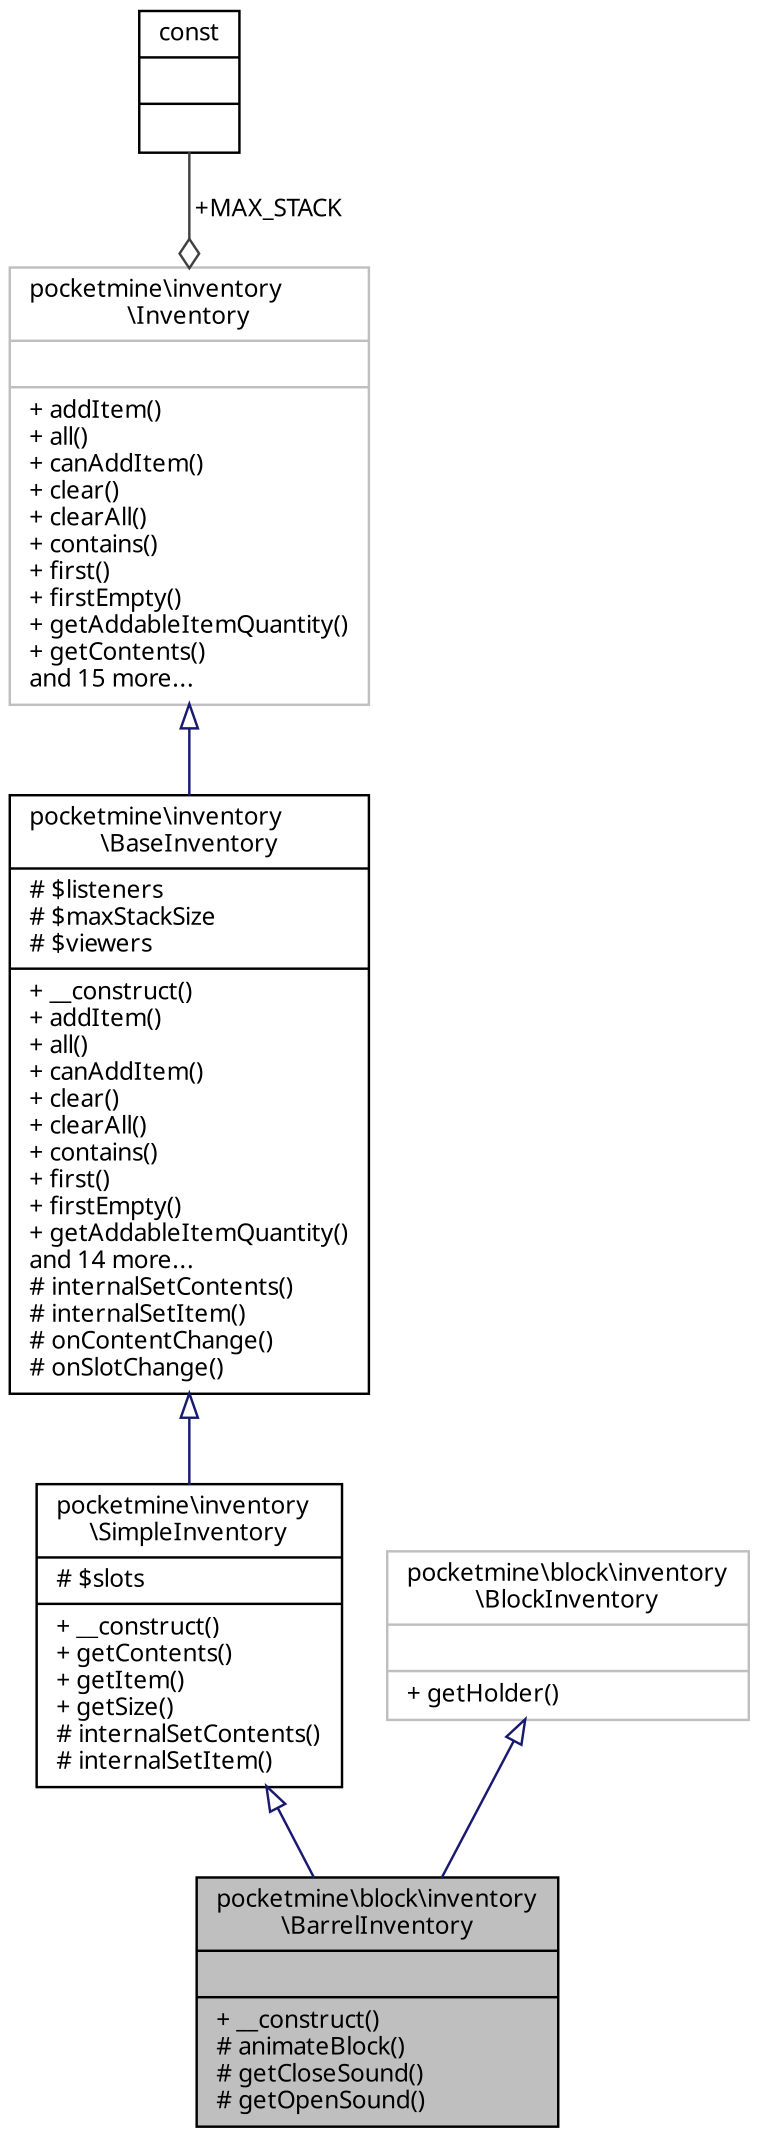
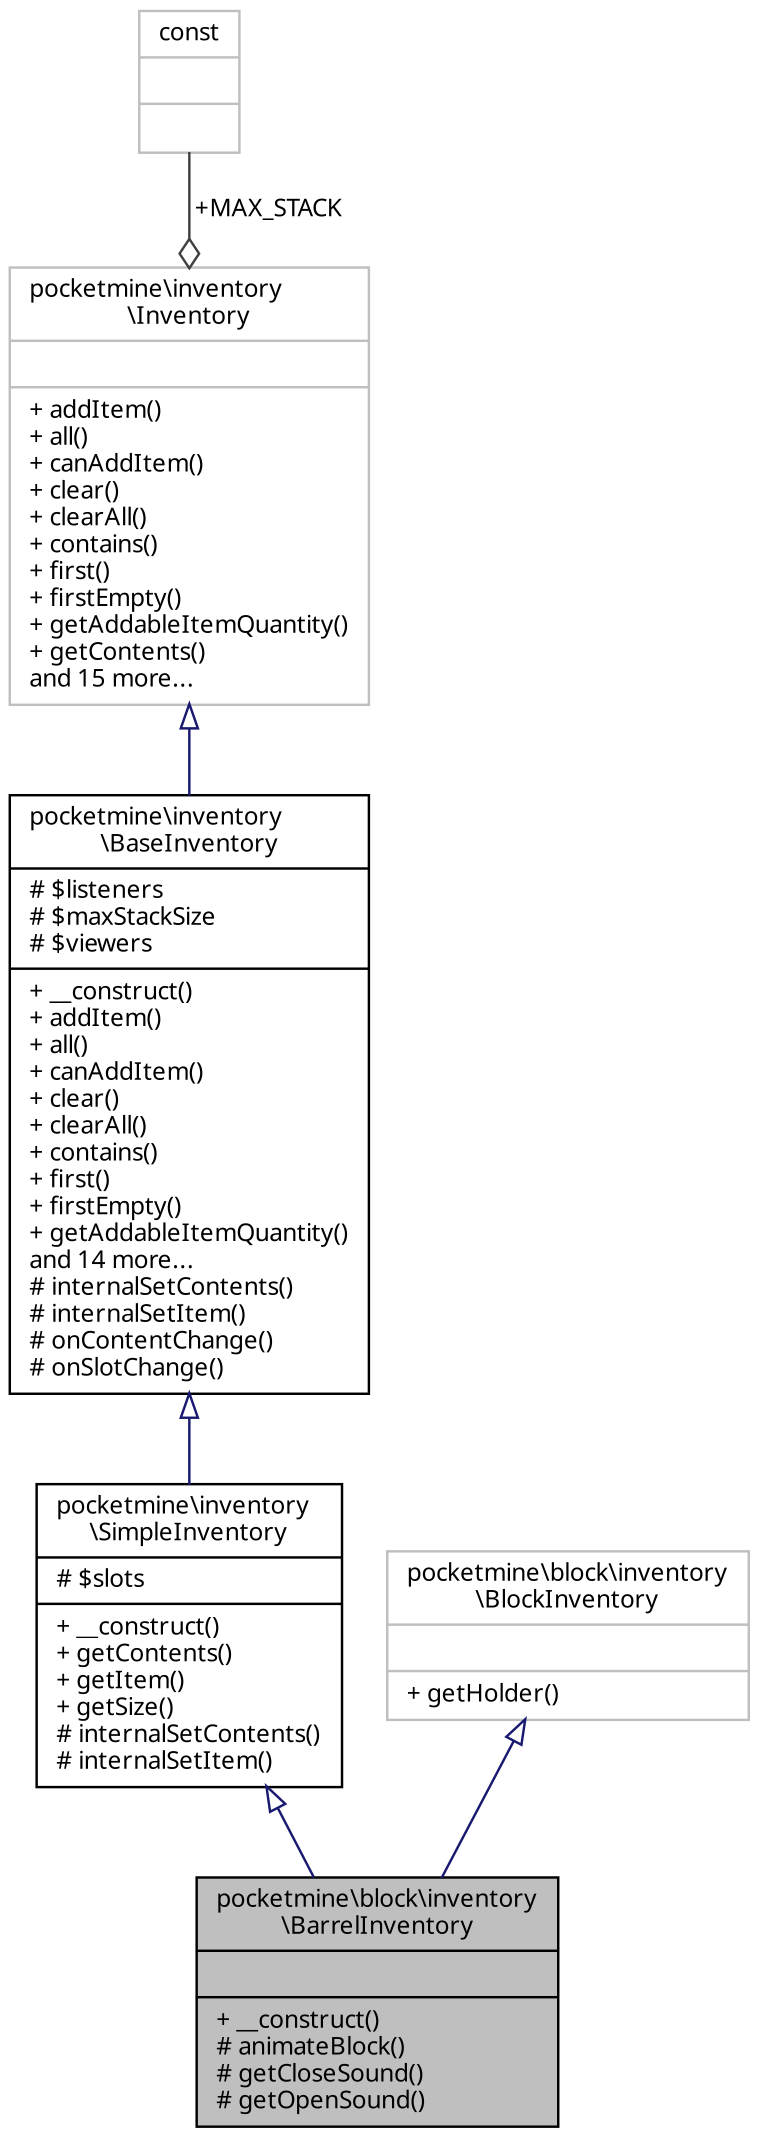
  digraph {
    fontname="Noto Sans"
    node [color=black fillcolor=white fontname="Noto Sans" fontsize=10 shape=record style=filled]
    edge [arrowtail=onormal color=midnightblue dir=back fontname="Noto Sans" fontsize=10 labelfontname=Helvetica labelfontsize=10 style=solid]
    n1 [fillcolor=grey75 fontcolor=black height=0.2 label="{pocketmine\\block\\inventory\l\\BarrelInventory\n||+ __construct()\l# animateBlock()\l# getCloseSound()\l# getOpenSound()\l}" width=0.4]
    n2 [height=0.2 label="{pocketmine\\inventory\l\\SimpleInventory\n|# $slots\l|+ __construct()\l+ getContents()\l+ getItem()\l+ getSize()\l# internalSetContents()\l# internalSetItem()\l}" width=0.4]
    n3 [height=0.2 label="{pocketmine\\inventory\l\\BaseInventory\n|# $listeners\l# $maxStackSize\l# $viewers\l|+ __construct()\l+ addItem()\l+ all()\l+ canAddItem()\l+ clear()\l+ clearAll()\l+ contains()\l+ first()\l+ firstEmpty()\l+ getAddableItemQuantity()\land 14 more...\l# internalSetContents()\l# internalSetItem()\l# onContentChange()\l# onSlotChange()\l}" width=0.4]
    n4 [color=grey75 height=0.2 label="{pocketmine\\inventory\l\\Inventory\n||+ addItem()\l+ all()\l+ canAddItem()\l+ clear()\l+ clearAll()\l+ contains()\l+ first()\l+ firstEmpty()\l+ getAddableItemQuantity()\l+ getContents()\land 15 more...\l}" width=0.4]
-   n5 [height=0.2 label="{const\n||}" width=0.4]
+   n5 [color=grey75 height=0.2 label="{const\n||}" width=0.4]
    n6 [color=grey75 height=0.2 label="{pocketmine\\block\\inventory\l\\BlockInventory\n||+ getHolder()\l}" width=0.4]
    n2 -> n1
    n3 -> n2
    n4 -> n3
    n5 -> n4 [arrowhead=odiamond color=grey25 label=" +MAX_STACK" arrowtail="" dir=""]
    n6 -> n1
  }
